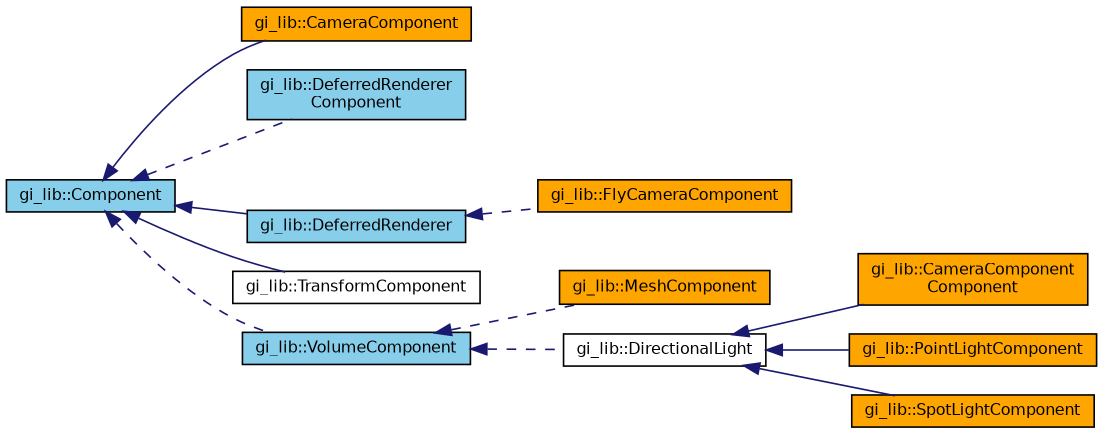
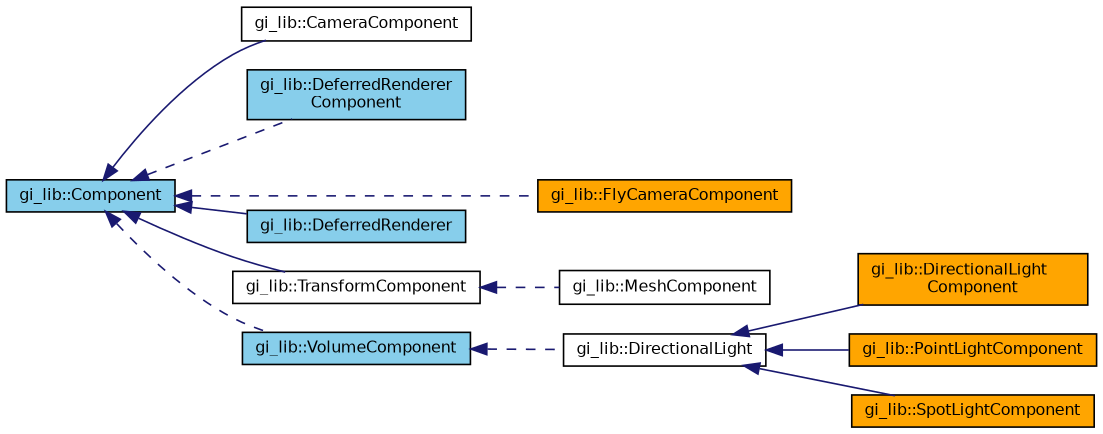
  digraph {
    rankdir=LR
    node [color=black fillcolor=orange fontname=Helvetica fontsize=10 shape=record style=filled]
    edge [color=midnightblue dir=back fontname=Helvetica fontsize=10 labelfontname=Helvetica labelfontsize=10 style=solid]
    n1 [fillcolor=skyblue height=0.2 label="gi_lib::Component" width=0.4]
-   n2 [height=0.2 label="gi_lib::CameraComponent" width=0.4]
+   n2 [fillcolor=white height=0.2 label="gi_lib::CameraComponent" width=0.4]
    n3 [fillcolor=skyblue height=0.2 label="gi_lib::DeferredRenderer\lComponent" width=0.4]
    n4 [height=0.2 label="gi_lib::FlyCameraComponent" width=0.4]
    n5 [fillcolor=skyblue height=0.2 label="gi_lib::DeferredRenderer" width=0.4]
    n6 [fillcolor=white height=0.2 label="gi_lib::TransformComponent" width=0.4]
    n7 [fillcolor=skyblue height=0.2 label="gi_lib::VolumeComponent" width=0.4]
    n8 [fillcolor=white height=0.2 label="gi_lib::DirectionalLight" width=0.4]
-   n9 [height=0.2 label="gi_lib::MeshComponent" width=0.4]
-   n10 [height=0.2 label="gi_lib::CameraComponent\lComponent" width=0.4]
+   n9 [fillcolor=white height=0.2 label="gi_lib::MeshComponent" width=0.4]
+   n10 [height=0.2 label="gi_lib::DirectionalLight\lComponent" width=0.4]
    n11 [height=0.2 label="gi_lib::PointLightComponent" width=0.4]
    n12 [height=0.2 label="gi_lib::SpotLightComponent" width=0.4]
    n1 -> n2
    n1 -> n3 [style=dashed]
-   n5 -> n4 [style=dashed]
+   n1 -> n4 [style=dashed]
    n1 -> n5
    n1 -> n6
    n1 -> n7 [style=dashed]
    n7 -> n8 [style=dashed]
-   n7 -> n9 [style=dashed]
+   n6 -> n9 [style=dashed]
    n8 -> n10
    n8 -> n11
    n8 -> n12
  }
